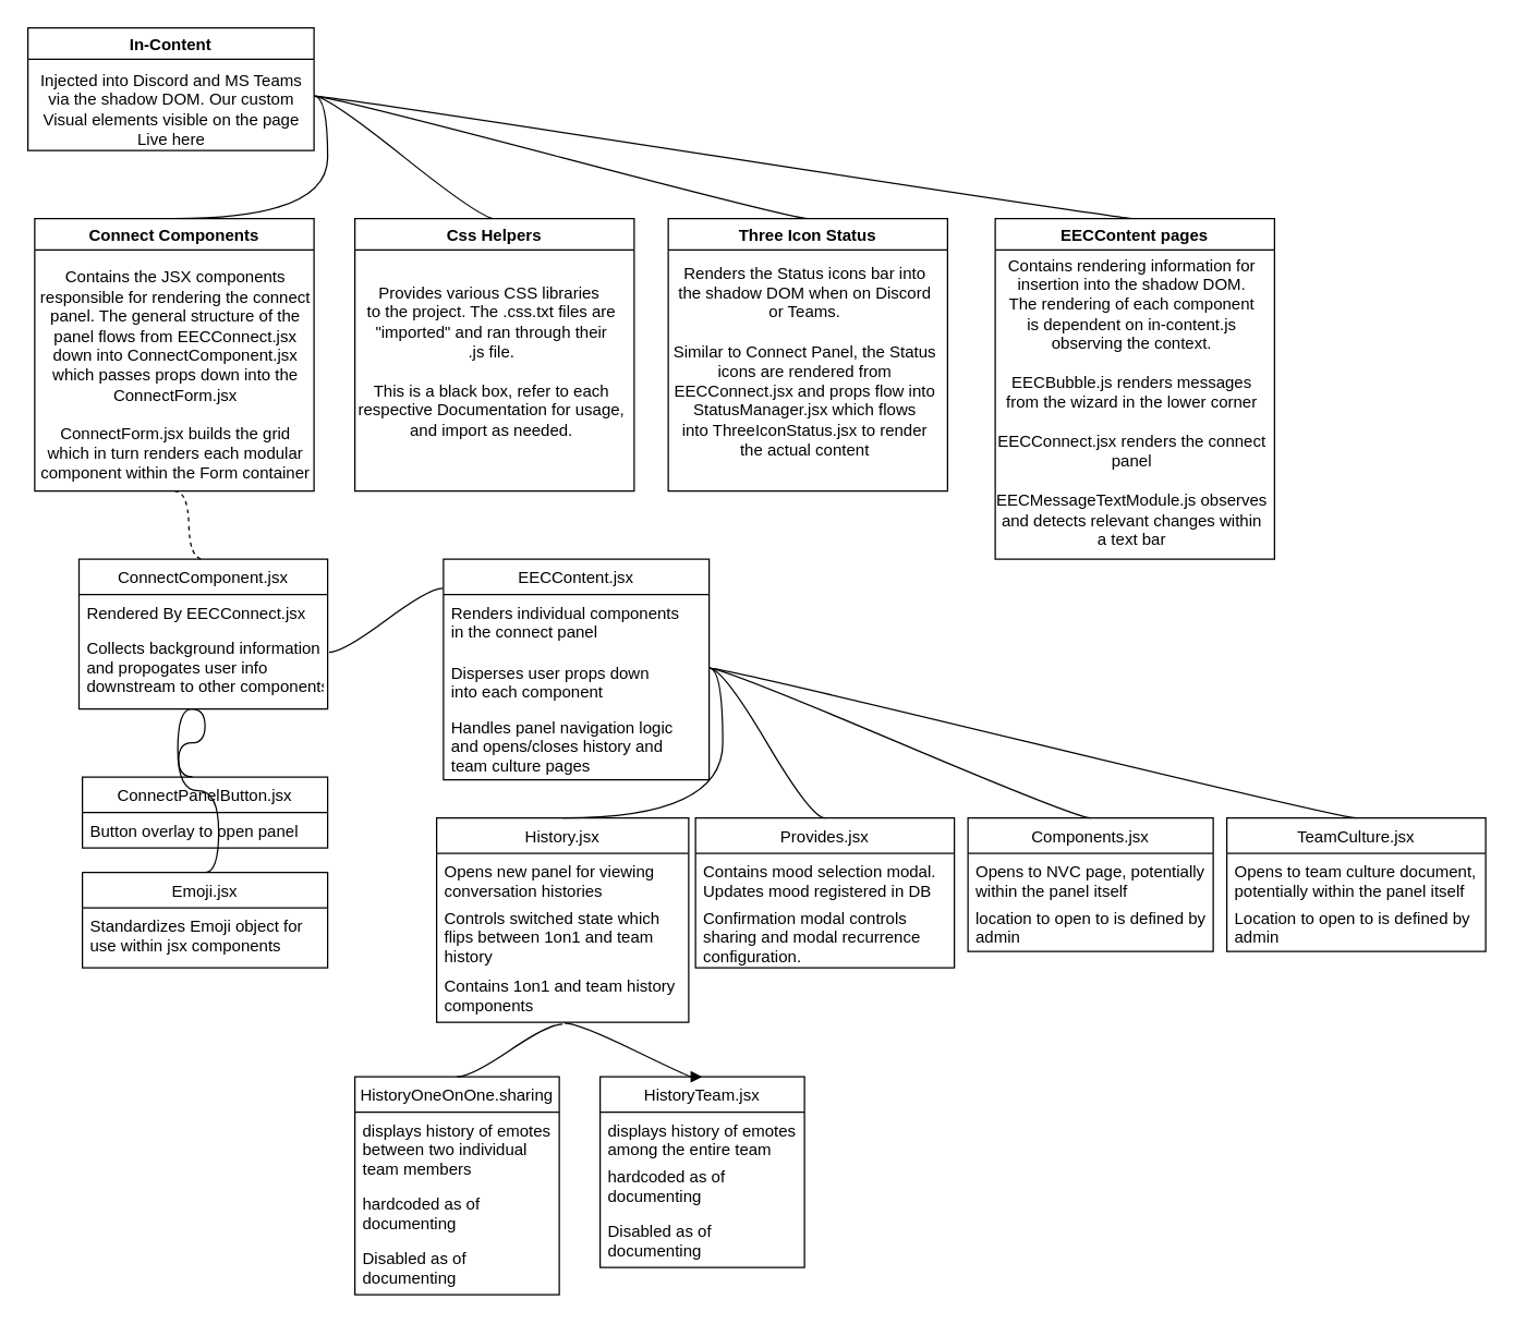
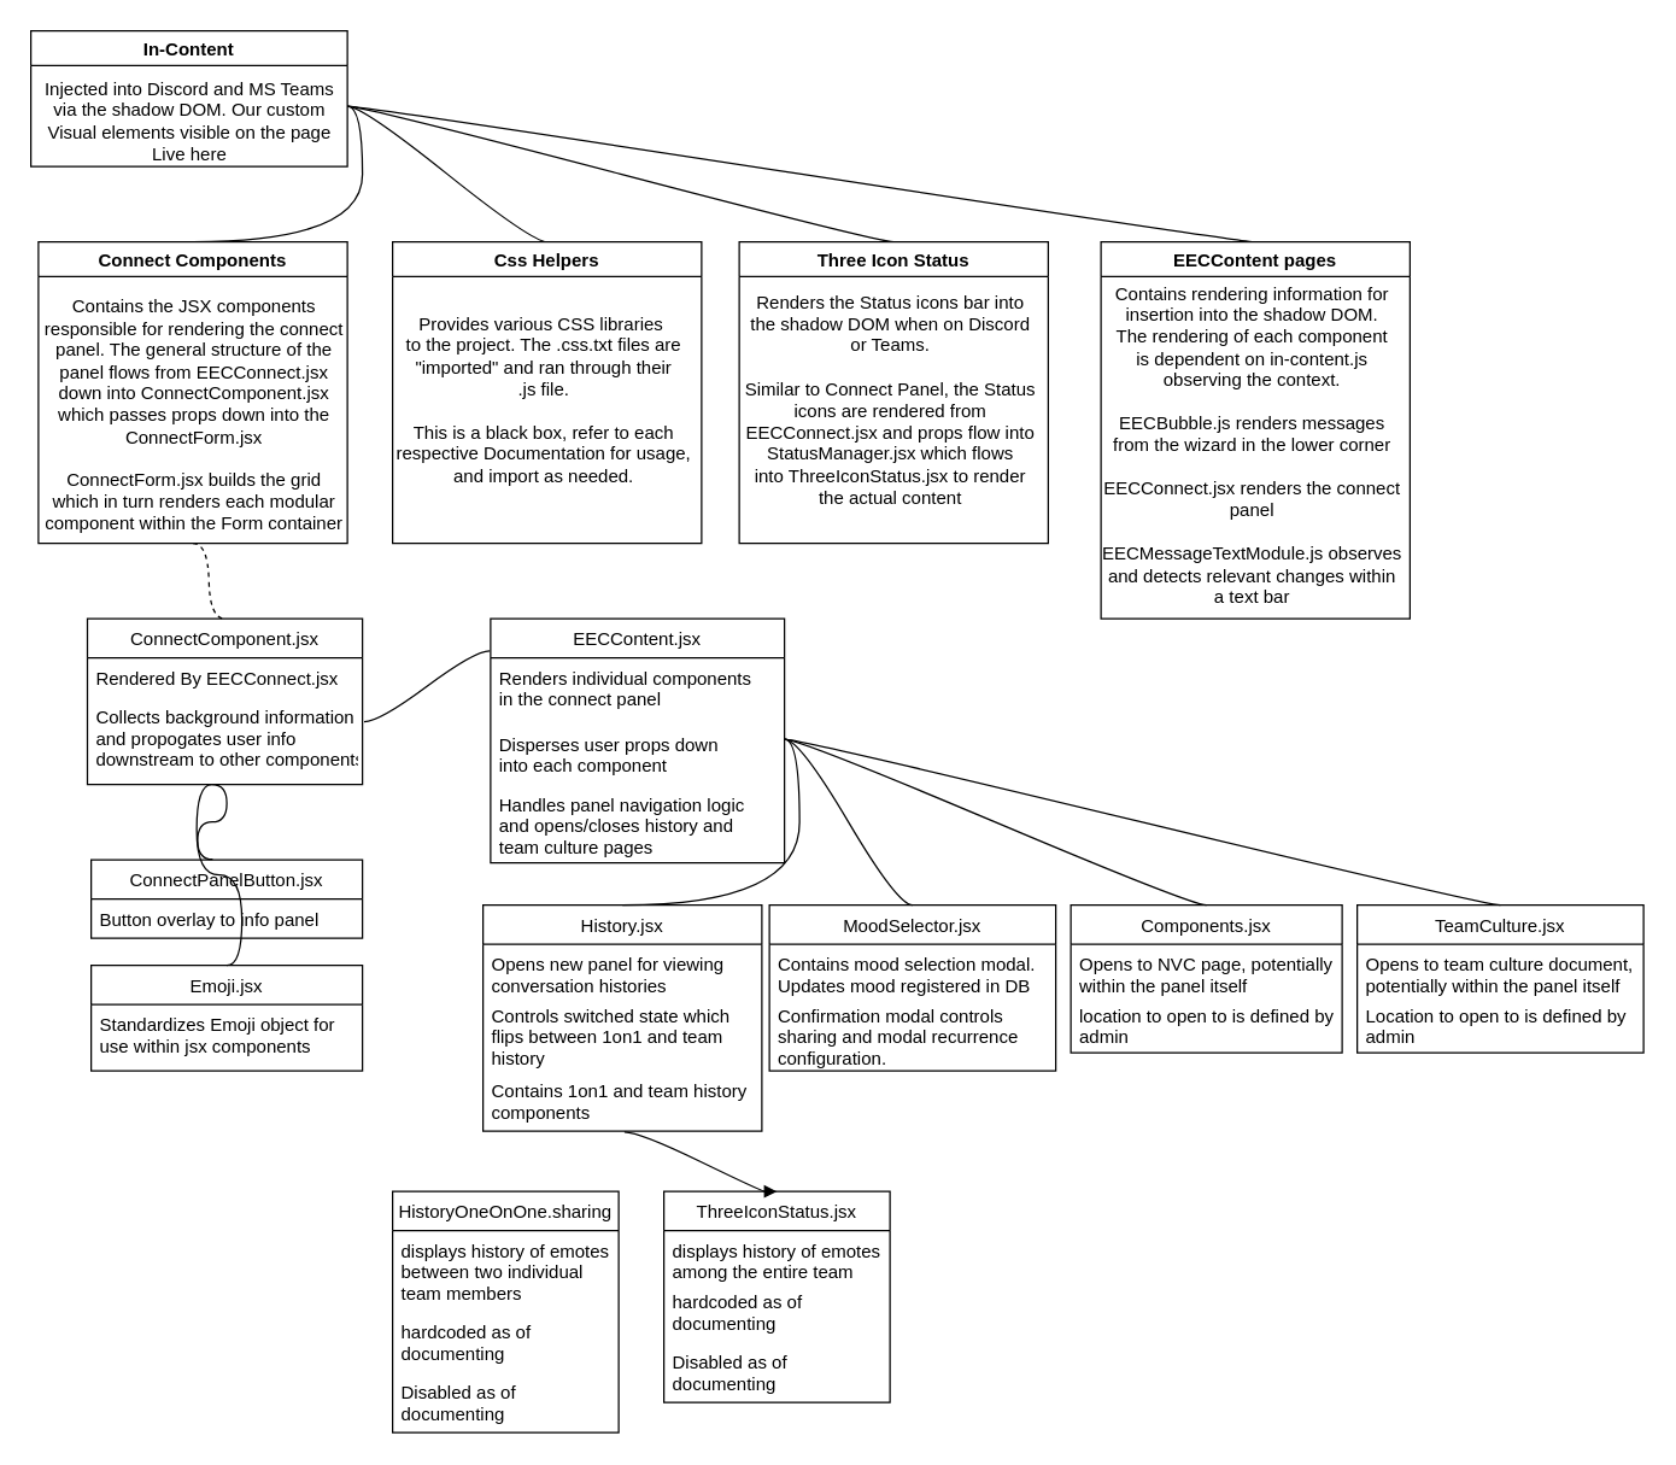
  <mxCell id="0" />
  <mxCell id="1" parent="0" />
  <mxCell id="2" value="In-Content" style="swimlane;" vertex="1" parent="1"><mxGeometry x="20" y="20" width="210" height="90" as="geometry" /></mxCell>
  <mxCell id="3" value="Injected into Discord and MS Teams&lt;br&gt;via the shadow DOM. Our custom&lt;br&gt;Visual elements visible on the page&lt;br&gt;Live here" style="text;html=1;align=center;verticalAlign=middle;resizable=0;points=[];autosize=1;" vertex="1" parent="2"><mxGeometry y="30" width="210" height="60" as="geometry" /></mxCell>
  <mxCell id="4" value="" style="edgeStyle=entityRelationEdgeStyle;startArrow=none;endArrow=none;segment=10;curved=1;entryX=0.5;entryY=0;entryDx=0;entryDy=0;" edge="1" target="7" parent="1"><mxGeometry relative="1" as="geometry"><mxPoint x="230" y="70" as="sourcePoint" /><mxPoint x="214.857" y="195" as="targetPoint" /></mxGeometry></mxCell>
  <mxCell id="5" value="" style="edgeStyle=entityRelationEdgeStyle;startArrow=none;endArrow=none;segment=10;curved=1;entryX=0.5;entryY=0;entryDx=0;entryDy=0;" edge="1" target="9" parent="1"><mxGeometry relative="1" as="geometry"><mxPoint x="230" y="70" as="sourcePoint" /><mxPoint x="334.857" y="195" as="targetPoint" /></mxGeometry></mxCell>
  <mxCell id="6" value="" style="edgeStyle=entityRelationEdgeStyle;startArrow=none;endArrow=none;segment=10;curved=1;entryX=0.5;entryY=0;entryDx=0;entryDy=0;" edge="1" target="11" parent="1"><mxGeometry relative="1" as="geometry"><mxPoint x="230" y="70" as="sourcePoint" /><mxPoint x="560" y="160" as="targetPoint" /></mxGeometry></mxCell>
  <mxCell id="7" value="Connect Components" style="swimlane;" vertex="1" parent="1"><mxGeometry x="25" y="160" width="205" height="200" as="geometry" /></mxCell>
  <mxCell id="8" value="Contains the JSX components&lt;br&gt;responsible for rendering the connect&lt;br&gt;panel. The general structure of the&lt;br&gt;panel flows from EECConnect.jsx&lt;br&gt;down into ConnectComponent.jsx&lt;br&gt;which passes props down into the&lt;br&gt;ConnectForm.jsx&lt;br&gt;&lt;br&gt;ConnectForm.jsx builds the grid&lt;br&gt;which in turn renders each modular&lt;br&gt;component within the Form container" style="text;html=1;align=center;verticalAlign=middle;resizable=0;points=[];autosize=1;" vertex="1" parent="7"><mxGeometry x="-2.5" y="40" width="210" height="150" as="geometry" /></mxCell>
  <mxCell id="9" value="Css Helpers" style="swimlane;" vertex="1" parent="1"><mxGeometry x="260" y="160" width="205" height="200" as="geometry" /></mxCell>
  <mxCell id="10" value="Provides various CSS libraries&amp;nbsp;&lt;br&gt;to the project. The .css.txt files are&lt;br&gt;&quot;imported&quot; and ran through their&lt;br&gt;.js file. &lt;br&gt;&lt;br&gt;This is a black box, refer to each&lt;br&gt;respective Documentation for usage,&lt;br&gt;and import as needed." style="text;html=1;align=center;verticalAlign=middle;resizable=0;points=[];autosize=1;" vertex="1" parent="9"><mxGeometry x="-5" y="50" width="210" height="110" as="geometry" /></mxCell>
  <mxCell id="11" value="Three Icon Status" style="swimlane;" vertex="1" parent="1"><mxGeometry x="490" y="160" width="205" height="200" as="geometry" /></mxCell>
  <mxCell id="12" value="Renders the Status icons bar into&lt;br&gt;the shadow DOM when on Discord&lt;br&gt;or Teams.&lt;br&gt;&lt;br&gt;Similar to Connect Panel, the Status&lt;br&gt;icons are rendered from&lt;br&gt;EECConnect.jsx and props flow into&lt;br&gt;StatusManager.jsx which flows&lt;br&gt;into ThreeIconStatus.jsx to render&lt;br&gt;the actual content" style="text;html=1;align=center;verticalAlign=middle;resizable=0;points=[];autosize=1;" vertex="1" parent="11"><mxGeometry x="-5" y="35" width="210" height="140" as="geometry" /></mxCell>
  <mxCell id="13" value="" style="edgeStyle=entityRelationEdgeStyle;startArrow=none;endArrow=none;segment=10;curved=1;entryX=0.5;entryY=0;entryDx=0;entryDy=0;" edge="1" target="14" parent="1"><mxGeometry relative="1" as="geometry"><mxPoint x="230" y="70" as="sourcePoint" /><mxPoint x="880" y="160.143" as="targetPoint" /></mxGeometry></mxCell>
  <mxCell id="14" value="EECContent pages" style="swimlane;" vertex="1" parent="1"><mxGeometry x="730" y="160" width="205" height="250" as="geometry" /></mxCell>
  <mxCell id="15" value="Contains rendering information for&lt;br&gt;insertion into the shadow DOM.&lt;br&gt;The rendering of each component&lt;br&gt;is dependent on in-content.js&lt;br&gt;observing the context.&lt;br&gt;&lt;br&gt;EECBubble.js renders messages&lt;br&gt;from the wizard in the lower corner&lt;br&gt;&lt;br&gt;EECConnect.jsx renders the connect&lt;br&gt;panel&lt;br&gt;&lt;br&gt;EECMessageTextModule.js observes&lt;br&gt;and detects relevant changes within&lt;br&gt;a text bar" style="text;html=1;align=center;verticalAlign=middle;resizable=0;points=[];autosize=1;" vertex="1" parent="14"><mxGeometry x="-5" y="35" width="210" height="200" as="geometry" /></mxCell>
  <mxCell id="16" value="" style="edgeStyle=entityRelationEdgeStyle;startArrow=none;endArrow=none;segment=10;curved=1;exitX=0.5;exitY=1;exitDx=0;exitDy=0;entryX=0.5;entryY=0;entryDx=0;entryDy=0;dashed=1;" edge="1" target="17" parent="1" source="7"><mxGeometry relative="1" as="geometry"><mxPoint x="130" y="475" as="sourcePoint" /><mxPoint x="110" y="410" as="targetPoint" /></mxGeometry></mxCell>
  <mxCell id="17" value="ConnectComponent.jsx" style="swimlane;fontStyle=0;childLayout=stackLayout;horizontal=1;startSize=26;fillColor=none;horizontalStack=0;resizeParent=1;resizeParentMax=0;resizeLast=0;collapsible=1;marginBottom=0;" vertex="1" parent="1"><mxGeometry x="57.5" y="410" width="182.5" height="110" as="geometry" /></mxCell>
  <mxCell id="18" value="Rendered By EECConnect.jsx" style="text;strokeColor=none;fillColor=none;align=left;verticalAlign=top;spacingLeft=4;spacingRight=4;overflow=hidden;rotatable=0;points=[[0,0.5],[1,0.5]];portConstraint=eastwest;" vertex="1" parent="17"><mxGeometry y="26" width="182.5" height="26" as="geometry" /></mxCell>
  <mxCell id="19" value="Collects background information&#10;and propogates user info&#10;downstream to other components" style="text;strokeColor=none;fillColor=none;align=left;verticalAlign=top;spacingLeft=4;spacingRight=4;overflow=hidden;rotatable=0;points=[[0,0.5],[1,0.5]];portConstraint=eastwest;" vertex="1" parent="17"><mxGeometry y="52" width="182.5" height="58" as="geometry" /></mxCell>
  <mxCell id="20" value="" style="edgeStyle=entityRelationEdgeStyle;startArrow=none;endArrow=none;segment=10;curved=1;exitX=1.006;exitY=0.282;exitDx=0;exitDy=0;exitPerimeter=0;entryX=-0.003;entryY=0.132;entryDx=0;entryDy=0;entryPerimeter=0;" edge="1" target="21" parent="1" source="19"><mxGeometry relative="1" as="geometry"><mxPoint x="170" y="660" as="sourcePoint" /><mxPoint x="322.414" y="430.207" as="targetPoint" /></mxGeometry></mxCell>
  <mxCell id="21" value="EECContent.jsx" style="swimlane;fontStyle=0;childLayout=stackLayout;horizontal=1;startSize=26;fillColor=none;horizontalStack=0;resizeParent=1;resizeParentMax=0;resizeLast=0;collapsible=1;marginBottom=0;" vertex="1" parent="1"><mxGeometry x="325" y="410" width="195" height="162" as="geometry" /></mxCell>
  <mxCell id="22" value="Renders individual components&#10;in the connect panel" style="text;strokeColor=none;fillColor=none;align=left;verticalAlign=top;spacingLeft=4;spacingRight=4;overflow=hidden;rotatable=0;points=[[0,0.5],[1,0.5]];portConstraint=eastwest;" vertex="1" parent="21"><mxGeometry y="26" width="195" height="44" as="geometry" /></mxCell>
  <mxCell id="23" value="Disperses user props down&#10;into each component" style="text;strokeColor=none;fillColor=none;align=left;verticalAlign=top;spacingLeft=4;spacingRight=4;overflow=hidden;rotatable=0;points=[[0,0.5],[1,0.5]];portConstraint=eastwest;" vertex="1" parent="21"><mxGeometry y="70" width="195" height="40" as="geometry" /></mxCell>
  <mxCell id="24" value="Handles panel navigation logic&#10;and opens/closes history and&#10;team culture pages" style="text;strokeColor=none;fillColor=none;align=left;verticalAlign=top;spacingLeft=4;spacingRight=4;overflow=hidden;rotatable=0;points=[[0,0.5],[1,0.5]];portConstraint=eastwest;" vertex="1" parent="21"><mxGeometry y="110" width="195" height="52" as="geometry" /></mxCell>
  <mxCell id="25" value="" style="edgeStyle=entityRelationEdgeStyle;startArrow=none;endArrow=none;segment=10;curved=1;exitX=0.452;exitY=1;exitDx=0;exitDy=0;exitPerimeter=0;entryX=0.448;entryY=-0.006;entryDx=0;entryDy=0;entryPerimeter=0;" edge="1" target="26" parent="1" source="19"><mxGeometry relative="1" as="geometry"><mxPoint x="110" y="630" as="sourcePoint" /><mxPoint x="50" y="580" as="targetPoint" /></mxGeometry></mxCell>
  <mxCell id="26" value="ConnectPanelButton.jsx" style="swimlane;fontStyle=0;childLayout=stackLayout;horizontal=1;startSize=26;fillColor=none;horizontalStack=0;resizeParent=1;resizeParentMax=0;resizeLast=0;collapsible=1;marginBottom=0;" vertex="1" parent="1"><mxGeometry x="60" y="570" width="180" height="52" as="geometry" /></mxCell>
- <mxCell id="27" value="Button overlay to open panel" style="text;strokeColor=none;fillColor=none;align=left;verticalAlign=top;spacingLeft=4;spacingRight=4;overflow=hidden;rotatable=0;points=[[0,0.5],[1,0.5]];portConstraint=eastwest;" vertex="1" parent="26"><mxGeometry y="26" width="180" height="26" as="geometry" /></mxCell>
+ <mxCell id="27" value="Button overlay to info panel" style="text;strokeColor=none;fillColor=none;align=left;verticalAlign=top;spacingLeft=4;spacingRight=4;overflow=hidden;rotatable=0;points=[[0,0.5],[1,0.5]];portConstraint=eastwest;" vertex="1" parent="26"><mxGeometry y="26" width="180" height="26" as="geometry" /></mxCell>
  <mxCell id="28" value="" style="edgeStyle=entityRelationEdgeStyle;startArrow=none;endArrow=none;segment=10;curved=1;exitX=0.5;exitY=0;exitDx=0;exitDy=0;" edge="1" parent="1" source="29"><mxGeometry relative="1" as="geometry"><mxPoint x="50" y="660" as="sourcePoint" /><mxPoint x="140" y="520" as="targetPoint" /></mxGeometry></mxCell>
  <mxCell id="29" value="Emoji.jsx" style="swimlane;fontStyle=0;childLayout=stackLayout;horizontal=1;startSize=26;fillColor=none;horizontalStack=0;resizeParent=1;resizeParentMax=0;resizeLast=0;collapsible=1;marginBottom=0;" vertex="1" parent="1"><mxGeometry x="60" y="640" width="180" height="70" as="geometry" /></mxCell>
  <mxCell id="30" value="Standardizes Emoji object for&#10;use within jsx components" style="text;strokeColor=none;fillColor=none;align=left;verticalAlign=top;spacingLeft=4;spacingRight=4;overflow=hidden;rotatable=0;points=[[0,0.5],[1,0.5]];portConstraint=eastwest;" vertex="1" parent="29"><mxGeometry y="26" width="180" height="44" as="geometry" /></mxCell>
  <mxCell id="31" value="History.jsx" style="swimlane;fontStyle=0;childLayout=stackLayout;horizontal=1;startSize=26;fillColor=none;horizontalStack=0;resizeParent=1;resizeParentMax=0;resizeLast=0;collapsible=1;marginBottom=0;" vertex="1" parent="1"><mxGeometry x="320" y="600" width="185" height="150" as="geometry" /></mxCell>
  <mxCell id="32" value="Opens new panel for viewing&#10;conversation histories" style="text;strokeColor=none;fillColor=none;align=left;verticalAlign=top;spacingLeft=4;spacingRight=4;overflow=hidden;rotatable=0;points=[[0,0.5],[1,0.5]];portConstraint=eastwest;" vertex="1" parent="31"><mxGeometry y="26" width="185" height="34" as="geometry" /></mxCell>
  <mxCell id="33" value="Controls switched state which&#10;flips between 1on1 and team&#10;history" style="text;strokeColor=none;fillColor=none;align=left;verticalAlign=top;spacingLeft=4;spacingRight=4;overflow=hidden;rotatable=0;points=[[0,0.5],[1,0.5]];portConstraint=eastwest;" vertex="1" parent="31"><mxGeometry y="60" width="185" height="50" as="geometry" /></mxCell>
  <mxCell id="34" value="Contains 1on1 and team history&#10;components" style="text;strokeColor=none;fillColor=none;align=left;verticalAlign=top;spacingLeft=4;spacingRight=4;overflow=hidden;rotatable=0;points=[[0,0.5],[1,0.5]];portConstraint=eastwest;" vertex="1" parent="31"><mxGeometry y="110" width="185" height="40" as="geometry" /></mxCell>
- <mxCell id="35" value="Provides.jsx" style="swimlane;fontStyle=0;childLayout=stackLayout;horizontal=1;startSize=26;fillColor=none;horizontalStack=0;resizeParent=1;resizeParentMax=0;resizeLast=0;collapsible=1;marginBottom=0;" vertex="1" parent="1"><mxGeometry x="510" y="600" width="190" height="110" as="geometry" /></mxCell>
+ <mxCell id="35" value="MoodSelector.jsx" style="swimlane;fontStyle=0;childLayout=stackLayout;horizontal=1;startSize=26;fillColor=none;horizontalStack=0;resizeParent=1;resizeParentMax=0;resizeLast=0;collapsible=1;marginBottom=0;" vertex="1" parent="1"><mxGeometry x="510" y="600" width="190" height="110" as="geometry" /></mxCell>
  <mxCell id="36" value="Contains mood selection modal.&#10;Updates mood registered in DB" style="text;strokeColor=none;fillColor=none;align=left;verticalAlign=top;spacingLeft=4;spacingRight=4;overflow=hidden;rotatable=0;points=[[0,0.5],[1,0.5]];portConstraint=eastwest;" vertex="1" parent="35"><mxGeometry y="26" width="190" height="34" as="geometry" /></mxCell>
  <mxCell id="37" value="Confirmation modal controls &#10;sharing and modal recurrence&#10;configuration." style="text;strokeColor=none;fillColor=none;align=left;verticalAlign=top;spacingLeft=4;spacingRight=4;overflow=hidden;rotatable=0;points=[[0,0.5],[1,0.5]];portConstraint=eastwest;" vertex="1" parent="35"><mxGeometry y="60" width="190" height="50" as="geometry" /></mxCell>
  <mxCell id="38" value="Components.jsx" style="swimlane;fontStyle=0;childLayout=stackLayout;horizontal=1;startSize=26;fillColor=none;horizontalStack=0;resizeParent=1;resizeParentMax=0;resizeLast=0;collapsible=1;marginBottom=0;" vertex="1" parent="1"><mxGeometry x="710" y="600" width="180" height="98" as="geometry" /></mxCell>
  <mxCell id="39" value="Opens to NVC page, potentially&#10;within the panel itself" style="text;strokeColor=none;fillColor=none;align=left;verticalAlign=top;spacingLeft=4;spacingRight=4;overflow=hidden;rotatable=0;points=[[0,0.5],[1,0.5]];portConstraint=eastwest;" vertex="1" parent="38"><mxGeometry y="26" width="180" height="34" as="geometry" /></mxCell>
  <mxCell id="40" value="location to open to is defined by&#10;admin" style="text;strokeColor=none;fillColor=none;align=left;verticalAlign=top;spacingLeft=4;spacingRight=4;overflow=hidden;rotatable=0;points=[[0,0.5],[1,0.5]];portConstraint=eastwest;" vertex="1" parent="38"><mxGeometry y="60" width="180" height="38" as="geometry" /></mxCell>
  <mxCell id="41" value="TeamCulture.jsx" style="swimlane;fontStyle=0;childLayout=stackLayout;horizontal=1;startSize=26;fillColor=none;horizontalStack=0;resizeParent=1;resizeParentMax=0;resizeLast=0;collapsible=1;marginBottom=0;" vertex="1" parent="1"><mxGeometry x="900" y="600" width="190" height="98" as="geometry" /></mxCell>
  <mxCell id="42" value="Opens to team culture document,&#10;potentially within the panel itself" style="text;strokeColor=none;fillColor=none;align=left;verticalAlign=top;spacingLeft=4;spacingRight=4;overflow=hidden;rotatable=0;points=[[0,0.5],[1,0.5]];portConstraint=eastwest;" vertex="1" parent="41"><mxGeometry y="26" width="190" height="34" as="geometry" /></mxCell>
  <mxCell id="43" value="Location to open to is defined by&#10;admin" style="text;strokeColor=none;fillColor=none;align=left;verticalAlign=top;spacingLeft=4;spacingRight=4;overflow=hidden;rotatable=0;points=[[0,0.5],[1,0.5]];portConstraint=eastwest;" vertex="1" parent="41"><mxGeometry y="60" width="190" height="38" as="geometry" /></mxCell>
  <mxCell id="44" value="" style="edgeStyle=entityRelationEdgeStyle;startArrow=none;endArrow=none;segment=10;curved=1;entryX=0.5;entryY=0;entryDx=0;entryDy=0;" edge="1" target="31" parent="1"><mxGeometry relative="1" as="geometry"><mxPoint x="520" y="490" as="sourcePoint" /><mxPoint x="560.345" y="470.207" as="targetPoint" /></mxGeometry></mxCell>
  <mxCell id="45" value="" style="edgeStyle=entityRelationEdgeStyle;startArrow=none;endArrow=none;segment=10;curved=1;entryX=0.5;entryY=0;entryDx=0;entryDy=0;" edge="1" target="35" parent="1"><mxGeometry relative="1" as="geometry"><mxPoint x="520" y="490" as="sourcePoint" /><mxPoint x="560.345" y="470.207" as="targetPoint" /></mxGeometry></mxCell>
  <mxCell id="46" value="" style="edgeStyle=entityRelationEdgeStyle;startArrow=none;endArrow=none;segment=10;curved=1;entryX=0.5;entryY=0;entryDx=0;entryDy=0;" edge="1" target="38" parent="1"><mxGeometry relative="1" as="geometry"><mxPoint x="520" y="490" as="sourcePoint" /><mxPoint x="560.345" y="470.207" as="targetPoint" /></mxGeometry></mxCell>
  <mxCell id="47" value="" style="edgeStyle=entityRelationEdgeStyle;startArrow=none;endArrow=none;segment=10;curved=1;entryX=0.5;entryY=0;entryDx=0;entryDy=0;" edge="1" target="41" parent="1"><mxGeometry relative="1" as="geometry"><mxPoint x="520" y="490" as="sourcePoint" /><mxPoint x="560.345" y="470.207" as="targetPoint" /></mxGeometry></mxCell>
- <mxCell id="48" value="HistoryTeam.jsx" style="swimlane;fontStyle=0;childLayout=stackLayout;horizontal=1;startSize=26;fillColor=none;horizontalStack=0;resizeParent=1;resizeParentMax=0;resizeLast=0;collapsible=1;marginBottom=0;" vertex="1" parent="1"><mxGeometry x="440" y="790" width="150" height="140" as="geometry" /></mxCell>
+ <mxCell id="48" value="ThreeIconStatus.jsx" style="swimlane;fontStyle=0;childLayout=stackLayout;horizontal=1;startSize=26;fillColor=none;horizontalStack=0;resizeParent=1;resizeParentMax=0;resizeLast=0;collapsible=1;marginBottom=0;" vertex="1" parent="1"><mxGeometry x="440" y="790" width="150" height="140" as="geometry" /></mxCell>
  <mxCell id="49" value="displays history of emotes&#10;among the entire team" style="text;strokeColor=none;fillColor=none;align=left;verticalAlign=top;spacingLeft=4;spacingRight=4;overflow=hidden;rotatable=0;points=[[0,0.5],[1,0.5]];portConstraint=eastwest;" vertex="1" parent="48"><mxGeometry y="26" width="150" height="34" as="geometry" /></mxCell>
  <mxCell id="50" value="hardcoded as of &#10;documenting" style="text;strokeColor=none;fillColor=none;align=left;verticalAlign=top;spacingLeft=4;spacingRight=4;overflow=hidden;rotatable=0;points=[[0,0.5],[1,0.5]];portConstraint=eastwest;" vertex="1" parent="48"><mxGeometry y="60" width="150" height="40" as="geometry" /></mxCell>
  <mxCell id="51" value="Disabled as of &#10;documenting" style="text;strokeColor=none;fillColor=none;align=left;verticalAlign=top;spacingLeft=4;spacingRight=4;overflow=hidden;rotatable=0;points=[[0,0.5],[1,0.5]];portConstraint=eastwest;" vertex="1" parent="48"><mxGeometry y="100" width="150" height="40" as="geometry" /></mxCell>
  <mxCell id="52" value="HistoryOneOnOne.sharing" style="swimlane;fontStyle=0;childLayout=stackLayout;horizontal=1;startSize=26;fillColor=none;horizontalStack=0;resizeParent=1;resizeParentMax=0;resizeLast=0;collapsible=1;marginBottom=0;" vertex="1" parent="1"><mxGeometry x="260" y="790" width="150" height="160" as="geometry" /></mxCell>
  <mxCell id="53" value="displays history of emotes&#10;between two individual&#10;team members" style="text;strokeColor=none;fillColor=none;align=left;verticalAlign=top;spacingLeft=4;spacingRight=4;overflow=hidden;rotatable=0;points=[[0,0.5],[1,0.5]];portConstraint=eastwest;" vertex="1" parent="52"><mxGeometry y="26" width="150" height="54" as="geometry" /></mxCell>
  <mxCell id="54" value="hardcoded as of &#10;documenting" style="text;strokeColor=none;fillColor=none;align=left;verticalAlign=top;spacingLeft=4;spacingRight=4;overflow=hidden;rotatable=0;points=[[0,0.5],[1,0.5]];portConstraint=eastwest;" vertex="1" parent="52"><mxGeometry y="80" width="150" height="40" as="geometry" /></mxCell>
  <mxCell id="55" value="Disabled as of &#10;documenting" style="text;strokeColor=none;fillColor=none;align=left;verticalAlign=top;spacingLeft=4;spacingRight=4;overflow=hidden;rotatable=0;points=[[0,0.5],[1,0.5]];portConstraint=eastwest;" vertex="1" parent="52"><mxGeometry y="120" width="150" height="40" as="geometry" /></mxCell>
  <mxCell id="56" value="" style="edgeStyle=entityRelationEdgeStyle;startArrow=none;endArrow=block;segment=10;curved=1;exitX=0.507;exitY=1.016;exitDx=0;exitDy=0;exitPerimeter=0;entryX=0.5;entryY=0;entryDx=0;entryDy=0;" edge="1" target="48" parent="1" source="34"><mxGeometry relative="1" as="geometry"><mxPoint x="490" y="780" as="sourcePoint" /><mxPoint x="530" y="759.857" as="targetPoint" /></mxGeometry></mxCell>
- <mxCell id="57" value="" style="edgeStyle=entityRelationEdgeStyle;startArrow=none;endArrow=none;segment=10;curved=1;entryX=0.499;entryY=1.033;entryDx=0;entryDy=0;entryPerimeter=0;exitX=0.5;exitY=0;exitDx=0;exitDy=0;" edge="1" target="34" parent="1" source="52"><mxGeometry relative="1" as="geometry"><mxPoint x="320" y="790" as="sourcePoint" /><mxPoint x="360.286" y="770.143" as="targetPoint" /></mxGeometry></mxCell>
